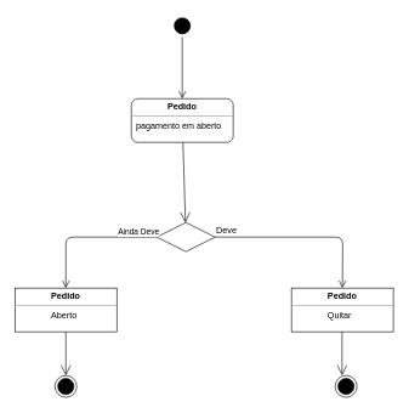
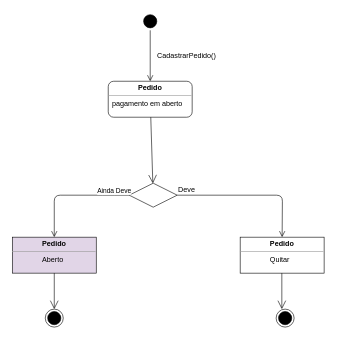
  <mxCell id="0" />
  <mxCell id="1" parent="0" />
  <mxCell id="2" value="&lt;p style=&quot;margin: 0px ; margin-top: 4px ; text-align: center&quot;&gt;&lt;b&gt;Pedido&lt;/b&gt;&lt;/p&gt;&lt;hr size=&quot;1&quot;&gt;&amp;nbsp; pagamento em aberto&lt;div style=&quot;height: 2px&quot;&gt;&amp;nbsp; &amp;nbsp; &amp;nbsp; &amp;nbsp; &amp;nbsp; &amp;nbsp;&amp;nbsp;&lt;/div&gt;" style="verticalAlign=top;align=left;overflow=fill;fontSize=12;fontFamily=Helvetica;html=1;strokeColor=#000000;rounded=1;" vertex="1" parent="1"><mxGeometry x="180" y="135" width="140" height="60" as="geometry" /></mxCell>
  <mxCell id="3" value="" style="ellipse;html=1;shape=startState;fillColor=#000000;strokeColor=#000000;" vertex="1" parent="1"><mxGeometry x="235" y="20" width="30" height="30" as="geometry" /></mxCell>
  <mxCell id="4" value="" style="edgeStyle=orthogonalEdgeStyle;html=1;verticalAlign=bottom;endArrow=open;endSize=8;strokeColor=#000000;" edge="1" source="3" parent="1" target="2"><mxGeometry relative="1" as="geometry"><mxPoint x="255" y="125" as="targetPoint" /></mxGeometry></mxCell>
  <mxCell id="5" value="" style="endArrow=open;endFill=1;endSize=12;html=1;strokeColor=#000000;" edge="1" parent="1" source="2" target="10"><mxGeometry width="160" relative="1" as="geometry"><mxPoint x="180" y="275" as="sourcePoint" /><mxPoint x="340" y="275" as="targetPoint" /></mxGeometry></mxCell>
- <mxCell id="6" value="&lt;p style=&quot;margin: 0px ; margin-top: 4px ; text-align: center&quot;&gt;&lt;b&gt;Pedido&lt;/b&gt;&lt;/p&gt;&lt;hr size=&quot;1&quot;&gt;&lt;div style=&quot;height: 2px&quot;&gt;&amp;nbsp; &amp;nbsp; &amp;nbsp; &amp;nbsp; &amp;nbsp; &amp;nbsp; &amp;nbsp; &amp;nbsp;Aberto&lt;/div&gt;" style="verticalAlign=top;align=left;overflow=fill;fontSize=12;fontFamily=Helvetica;html=1;strokeColor=#000000;" vertex="1" parent="1"><mxGeometry x="20" y="395" width="140" height="60" as="geometry" /></mxCell>
+ <mxCell id="6" value="&lt;p style=&quot;margin: 0px ; margin-top: 4px ; text-align: center&quot;&gt;&lt;b&gt;Pedido&lt;/b&gt;&lt;/p&gt;&lt;hr size=&quot;1&quot;&gt;&lt;div style=&quot;height: 2px&quot;&gt;&amp;nbsp; &amp;nbsp; &amp;nbsp; &amp;nbsp; &amp;nbsp; &amp;nbsp; &amp;nbsp; &amp;nbsp;Aberto&lt;/div&gt;" style="verticalAlign=top;align=left;overflow=fill;fontSize=12;fontFamily=Helvetica;html=1;strokeColor=#000000;fillColor=#e1d5e7;" vertex="1" parent="1"><mxGeometry x="20" y="395" width="140" height="60" as="geometry" /></mxCell>
  <mxCell id="7" value="" style="ellipse;html=1;shape=endState;fillColor=#000000;strokeColor=#000000;" vertex="1" parent="1"><mxGeometry x="75" y="515" width="30" height="30" as="geometry" /></mxCell>
  <mxCell id="8" value="" style="endArrow=open;endFill=1;endSize=12;html=1;strokeColor=#000000;" edge="1" parent="1" source="6" target="7"><mxGeometry width="160" relative="1" as="geometry"><mxPoint x="450" y="455" as="sourcePoint" /><mxPoint x="450" y="565" as="targetPoint" /></mxGeometry></mxCell>
+ <mxCell id="9" value="CadastrarPedido()" style="text;html=1;resizable=0;points=[];autosize=1;align=left;verticalAlign=top;spacingTop=-4;" vertex="1" parent="1"><mxGeometry x="260" y="82.5" width="110" height="20" as="geometry" /></mxCell>
  <mxCell id="10" value="" style="rhombus;whiteSpace=wrap;html=1;" vertex="1" parent="1"><mxGeometry x="215" y="305" width="80" height="40" as="geometry" /></mxCell>
  <mxCell id="11" value="" style="edgeStyle=orthogonalEdgeStyle;html=1;align=left;verticalAlign=bottom;endArrow=open;endSize=8;strokeColor=#000000;" edge="1" source="10" parent="1"><mxGeometry x="-0.714" y="10" relative="1" as="geometry"><mxPoint x="470" y="395" as="targetPoint" /><mxPoint as="offset" /></mxGeometry></mxCell>
  <mxCell id="12" value="Ainda Deve" style="edgeStyle=orthogonalEdgeStyle;html=1;align=left;verticalAlign=top;endArrow=open;endSize=8;strokeColor=#000000;exitX=0;exitY=0.5;exitDx=0;exitDy=0;" edge="1" source="10" parent="1"><mxGeometry x="-0.436" y="-20" relative="1" as="geometry"><mxPoint x="90" y="395" as="targetPoint" /><Array as="points"><mxPoint x="180" y="325" /><mxPoint x="180" y="325" /></Array><mxPoint as="offset" /></mxGeometry></mxCell>
  <mxCell id="13" value="Deve" style="text;html=1;resizable=0;points=[];autosize=1;align=left;verticalAlign=top;spacingTop=-4;" vertex="1" parent="1"><mxGeometry x="295" y="307" width="50" height="20" as="geometry" /></mxCell>
  <mxCell id="14" value="&lt;p style=&quot;margin: 0px ; margin-top: 4px ; text-align: center&quot;&gt;&lt;b&gt;Pedido&lt;/b&gt;&lt;/p&gt;&lt;hr size=&quot;1&quot;&gt;&lt;div style=&quot;height: 2px&quot;&gt;&amp;nbsp; &amp;nbsp; &amp;nbsp; &amp;nbsp; &amp;nbsp; &amp;nbsp; &amp;nbsp; &amp;nbsp;Quitar&lt;/div&gt;" style="verticalAlign=top;align=left;overflow=fill;fontSize=12;fontFamily=Helvetica;html=1;strokeColor=#000000;" vertex="1" parent="1"><mxGeometry x="400" y="395" width="140" height="60" as="geometry" /></mxCell>
  <mxCell id="15" value="" style="endArrow=open;endFill=1;endSize=12;html=1;strokeColor=#000000;" edge="1" parent="1"><mxGeometry width="160" relative="1" as="geometry"><mxPoint x="469.5" y="455" as="sourcePoint" /><mxPoint x="469.5" y="515" as="targetPoint" /></mxGeometry></mxCell>
  <mxCell id="16" value="" style="ellipse;html=1;shape=endState;fillColor=#000000;strokeColor=#000000;" vertex="1" parent="1"><mxGeometry x="460" y="515" width="30" height="30" as="geometry" /></mxCell>
